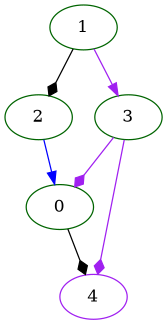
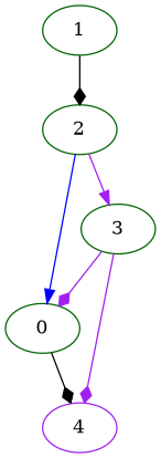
  strict digraph {
    node [color=darkgreen]
    edge [arrowhead=diamond color=purple]
    1
    2
    0
    3
    4 [color=purple]
    1 -> 2 [color=black]
    2 -> 0 [arrowhead=normal color=blue]
-   1 -> 3 [arrowhead=normal]
+   2 -> 3 [arrowhead=normal]
    0 -> 4 [color=black]
    3 -> 0
    3 -> 4
  }
